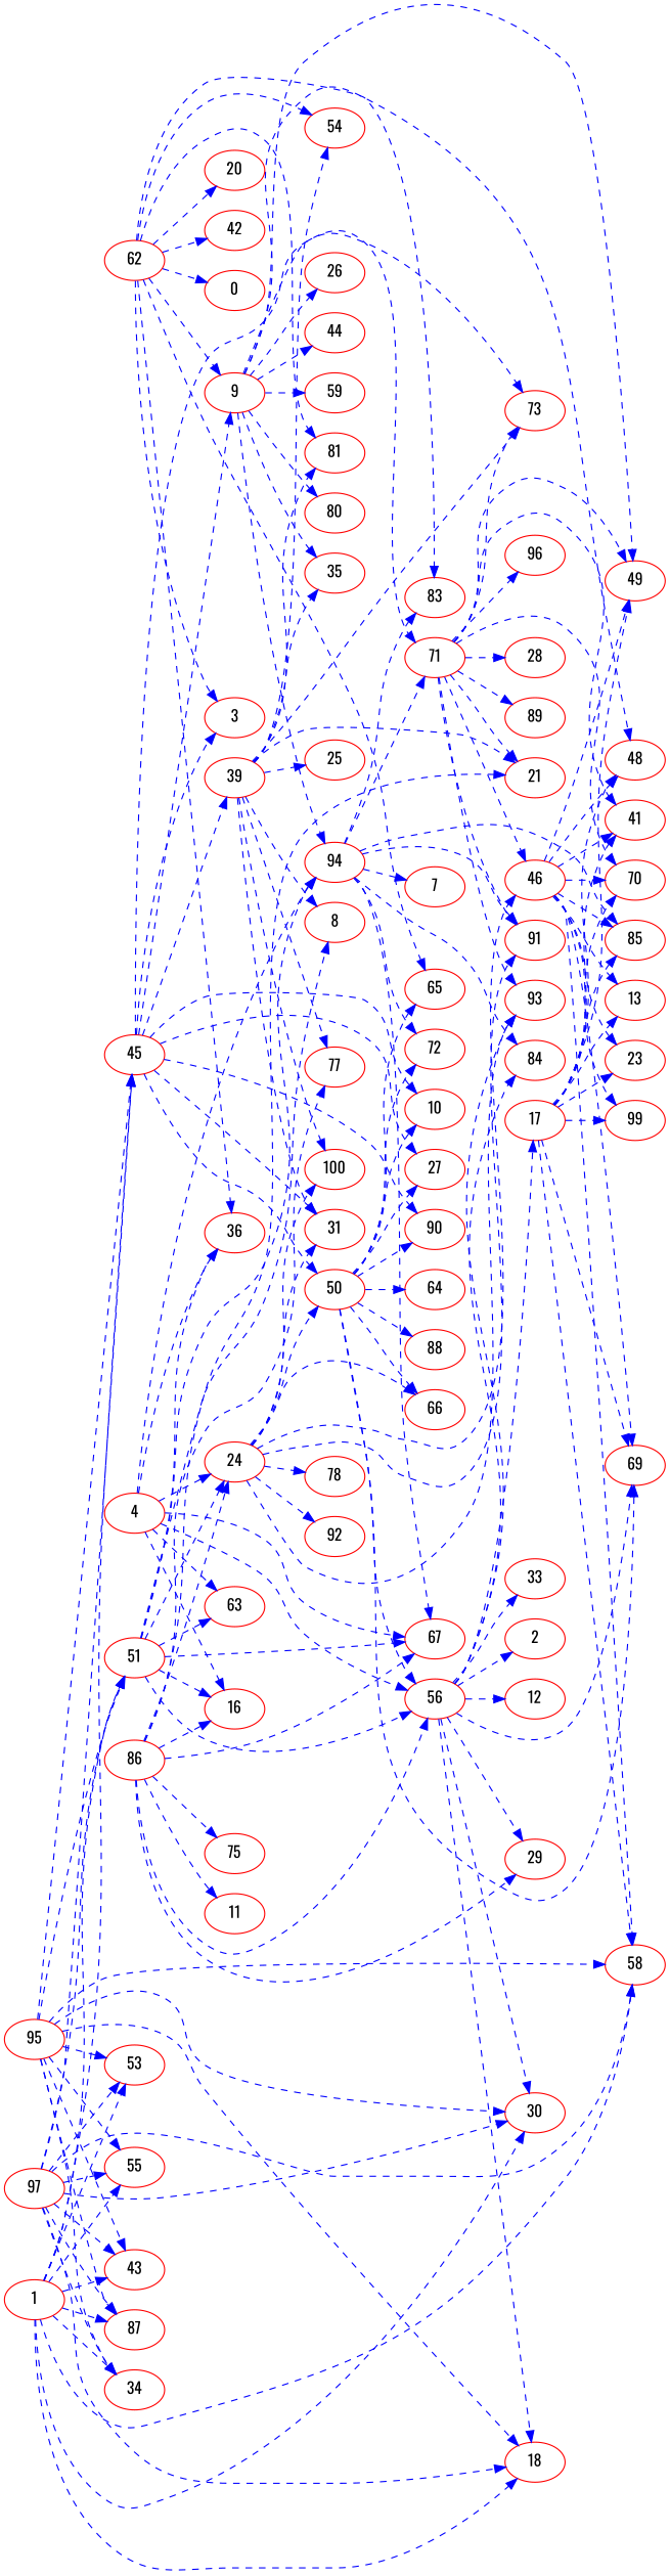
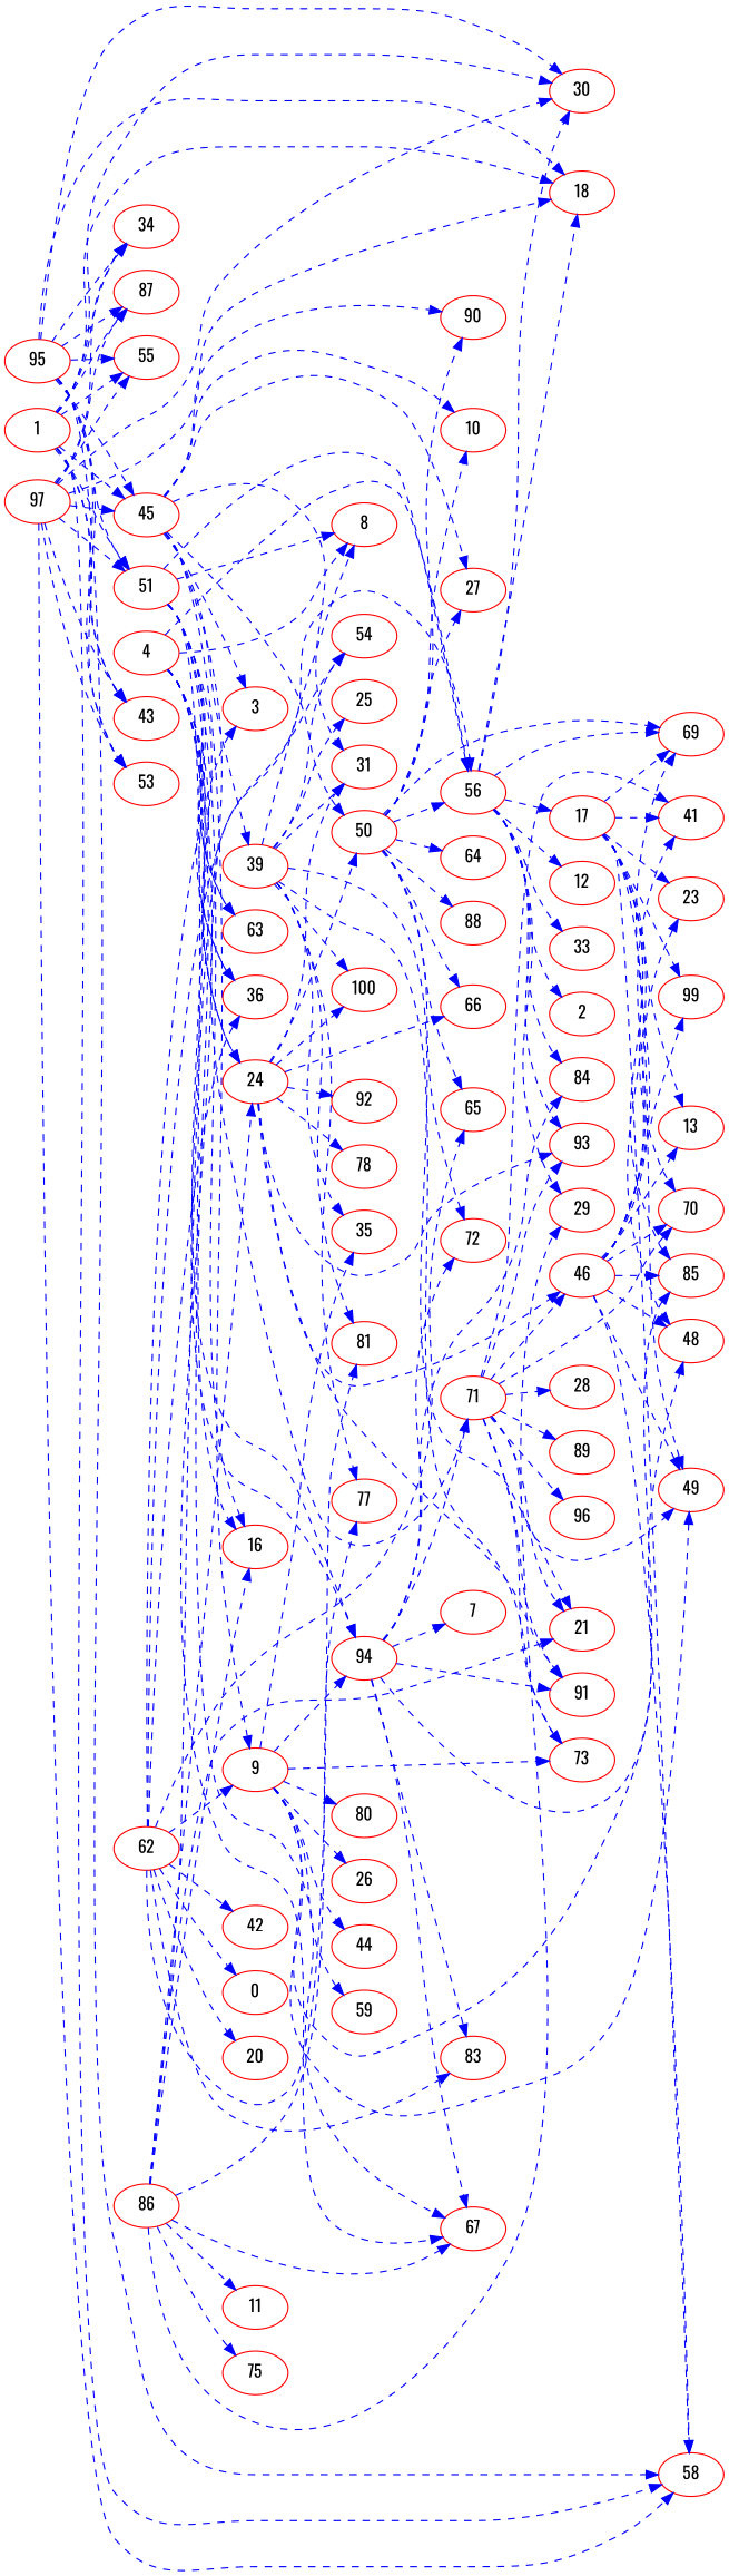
  digraph {
    fontname=Oswald
    rankdir=LR
    node [color=Red fontname=Oswald]
    edge [color=Blue fontname=Oswald style=dashed]
    1
    18
    30
    34
    43
    45
    51
    53
    55
    58
    87
    9
    31
    50
    39
    3
    10
    27
    71
    90
    8
    16
    24
    36
    56
    63
    67
    94
    26
    35
    44
    48
    49
    59
    73
    80
    66
    69
    72
    64
    65
    88
    100
    21
    25
    54
    77
    81
    46
    91
    93
    41
    n53 [label=70]
    28
    89
    96
    78
    92
    17
    2
    12
    29
    33
    84
    85
    83
    7
    4
    13
    23
    99
    62
    0
    20
    42
    86
    11
    75
    95
    97
    1 -> 18
    1 -> 30
    1 -> 34
    1 -> 43
    1 -> 45
    1 -> 51
    1 -> 53
    1 -> 55
    1 -> 58
    1 -> 87
    45 -> 9
    45 -> 31
    45 -> 50
    45 -> 39
    45 -> 3
    45 -> 10
    45 -> 27
    45 -> 71
    45 -> 90
    51 -> 8
    51 -> 16
    51 -> 24
    51 -> 36
    51 -> 56
    51 -> 63
    51 -> 67
    51 -> 94
    9 -> 94
    9 -> 26
    9 -> 35
    9 -> 44
    9 -> 48
    9 -> 49
    9 -> 59
    9 -> 73
    9 -> 80
    50 -> 10
    50 -> 27
    50 -> 90
    50 -> 56
    50 -> 66
    50 -> 69
    50 -> 72
    50 -> 64
    50 -> 65
    50 -> 88
    39 -> 31
    39 -> 8
    39 -> 35
    39 -> 73
    39 -> 100
    39 -> 21
    39 -> 25
    39 -> 54
    39 -> 77
    39 -> 81
    71 -> 49
    71 -> 73
    71 -> 21
    71 -> 46
    71 -> 91
    71 -> 93
    71 -> 41
    71 -> n53
    71 -> 28
    71 -> 89
    71 -> 96
    24 -> 31
    24 -> 50
    24 -> 66
    24 -> 100
    24 -> 46
    24 -> 91
    24 -> 93
    24 -> 78
    24 -> 92
    56 -> 18
    56 -> 30
    56 -> 69
    56 -> 93
    56 -> 17
    56 -> 2
    56 -> 12
    56 -> 29
    56 -> 33
    56 -> 84
    94 -> 71
    94 -> 67
    94 -> 72
    94 -> 91
    94 -> 84
    94 -> 85
    94 -> 83
    94 -> 7
    46 -> 58
    46 -> 48
    46 -> 49
    46 -> 69
    46 -> 41
    46 -> n53
    46 -> 85
    46 -> 13
    46 -> 23
    46 -> 99
    17 -> 58
    17 -> 48
    17 -> 49
    17 -> 69
    17 -> 41
    17 -> n53
    17 -> 85
    17 -> 13
    17 -> 23
    17 -> 99
+   4 -> 8
    4 -> 16
    4 -> 24
    4 -> 36
    4 -> 56
    4 -> 63
    4 -> 67
    4 -> 94
    62 -> 9
    62 -> 3
    62 -> 36
    62 -> 65
    62 -> 54
    62 -> 81
    62 -> 83
    62 -> 0
    62 -> 20
    62 -> 42
    86 -> 16
    86 -> 24
    86 -> 56
    86 -> 67
    86 -> 21
    86 -> 77
    86 -> 29
    86 -> 11
    86 -> 75
    95 -> 18
    95 -> 30
    95 -> 34
    95 -> 43
    95 -> 45
    95 -> 51
    95 -> 53
    95 -> 55
    95 -> 58
    95 -> 87
    97 -> 18
    97 -> 30
    97 -> 34
    97 -> 43
    97 -> 45
    97 -> 51
    97 -> 53
    97 -> 55
    97 -> 58
    97 -> 87
  }
